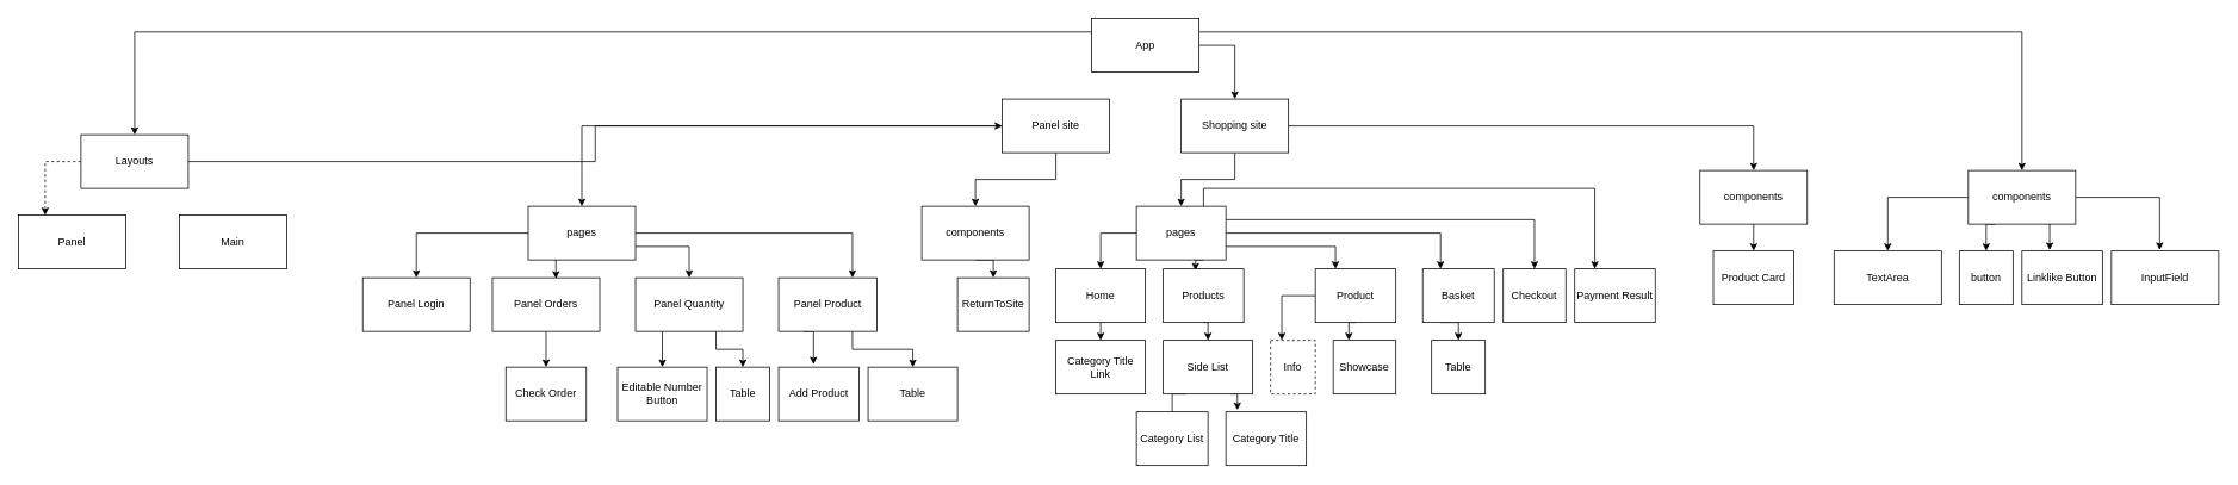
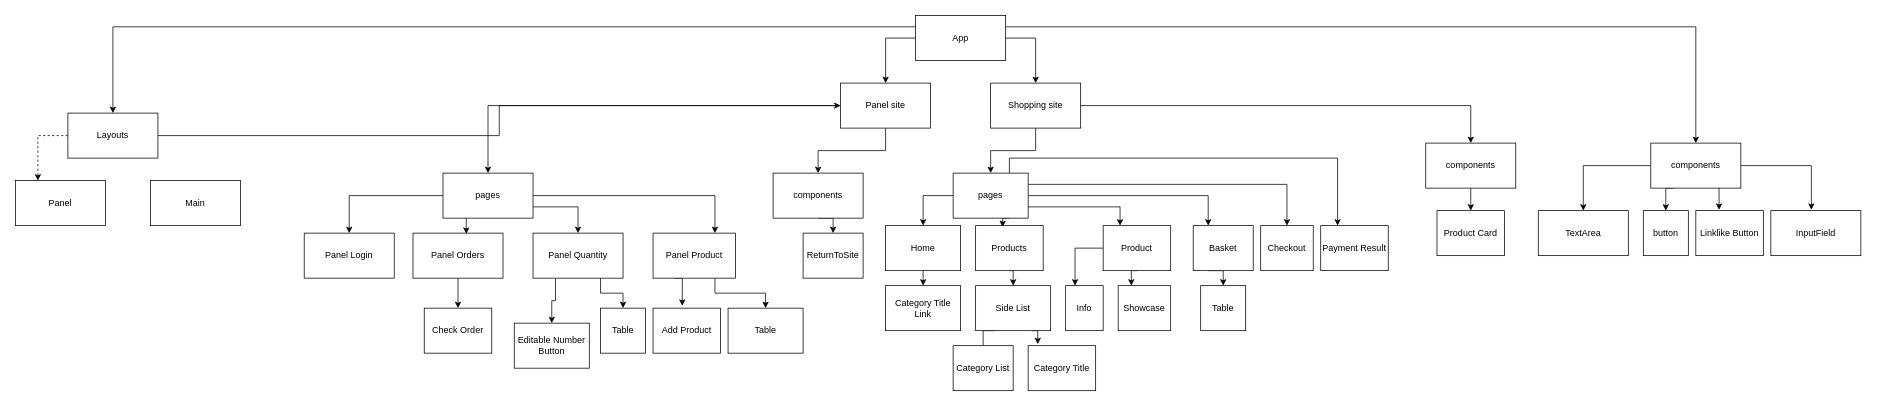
  <mxCell id="0" />
  <mxCell id="1" parent="0" />
  <mxCell id="2" style="edgeStyle=orthogonalEdgeStyle;rounded=0;orthogonalLoop=1;jettySize=auto;html=1;exitX=0.5;exitY=1;exitDx=0;exitDy=0;entryX=0.5;entryY=0;entryDx=0;entryDy=0;" edge="1" parent="1" source="4" target="26"><mxGeometry relative="1" as="geometry" /></mxCell>
  <mxCell id="3" style="edgeStyle=orthogonalEdgeStyle;rounded=0;orthogonalLoop=1;jettySize=auto;html=1;exitX=1;exitY=0.5;exitDx=0;exitDy=0;entryX=0.5;entryY=0;entryDx=0;entryDy=0;" edge="1" parent="1" source="4" target="28"><mxGeometry relative="1" as="geometry" /></mxCell>
  <mxCell id="4" value="Shopping site" style="rounded=0;whiteSpace=wrap;html=1;" vertex="1" parent="1"><mxGeometry x="1320" y="110" width="120" height="60" as="geometry" /></mxCell>
  <mxCell id="5" style="edgeStyle=orthogonalEdgeStyle;rounded=0;orthogonalLoop=1;jettySize=auto;html=1;exitX=0.5;exitY=1;exitDx=0;exitDy=0;entryX=0.5;entryY=0;entryDx=0;entryDy=0;" edge="1" parent="1" source="7" target="14"><mxGeometry relative="1" as="geometry" /></mxCell>
  <mxCell id="6" style="edgeStyle=orthogonalEdgeStyle;rounded=0;orthogonalLoop=1;jettySize=auto;html=1;exitX=0;exitY=0.5;exitDx=0;exitDy=0;" edge="1" parent="1" source="7" target="19"><mxGeometry relative="1" as="geometry" /></mxCell>
  <mxCell id="7" value="Panel site" style="rounded=0;whiteSpace=wrap;html=1;" vertex="1" parent="1"><mxGeometry x="1120" y="110" width="120" height="60" as="geometry" /></mxCell>
  <mxCell id="8" style="edgeStyle=orthogonalEdgeStyle;rounded=0;orthogonalLoop=1;jettySize=auto;html=1;exitX=1;exitY=0.5;exitDx=0;exitDy=0;" edge="1" parent="1" source="12" target="4"><mxGeometry relative="1" as="geometry" /></mxCell>
+ <mxCell id="9" style="edgeStyle=orthogonalEdgeStyle;rounded=0;orthogonalLoop=1;jettySize=auto;html=1;exitX=0;exitY=0.5;exitDx=0;exitDy=0;entryX=0.5;entryY=0;entryDx=0;entryDy=0;" edge="1" parent="1" source="12" target="7"><mxGeometry relative="1" as="geometry" /></mxCell>
  <mxCell id="10" style="edgeStyle=orthogonalEdgeStyle;rounded=0;orthogonalLoop=1;jettySize=auto;html=1;exitX=0;exitY=0.25;exitDx=0;exitDy=0;entryX=0.5;entryY=0;entryDx=0;entryDy=0;" edge="1" parent="1" source="12" target="34"><mxGeometry relative="1" as="geometry" /></mxCell>
  <mxCell id="11" style="edgeStyle=orthogonalEdgeStyle;rounded=0;orthogonalLoop=1;jettySize=auto;html=1;exitX=1;exitY=0.25;exitDx=0;exitDy=0;entryX=0.5;entryY=0;entryDx=0;entryDy=0;" edge="1" parent="1" source="12" target="41"><mxGeometry relative="1" as="geometry" /></mxCell>
  <mxCell id="12" value="&lt;div&gt;App&lt;/div&gt;" style="rounded=0;whiteSpace=wrap;html=1;" vertex="1" parent="1"><mxGeometry x="1220" y="20" width="120" height="60" as="geometry" /></mxCell>
  <mxCell id="13" style="edgeStyle=orthogonalEdgeStyle;rounded=0;orthogonalLoop=1;jettySize=auto;html=1;exitX=0.5;exitY=1;exitDx=0;exitDy=0;entryX=0.5;entryY=0;entryDx=0;entryDy=0;" edge="1" parent="1" source="14" target="64"><mxGeometry relative="1" as="geometry" /></mxCell>
  <mxCell id="14" value="components" style="rounded=0;whiteSpace=wrap;html=1;" vertex="1" parent="1"><mxGeometry x="1030" y="230" width="120" height="60" as="geometry" /></mxCell>
  <mxCell id="15" style="edgeStyle=orthogonalEdgeStyle;rounded=0;orthogonalLoop=1;jettySize=auto;html=1;exitX=1;exitY=0.5;exitDx=0;exitDy=0;entryX=0.75;entryY=0;entryDx=0;entryDy=0;" edge="1" parent="1" source="19" target="67"><mxGeometry relative="1" as="geometry" /></mxCell>
  <mxCell id="16" style="edgeStyle=orthogonalEdgeStyle;rounded=0;orthogonalLoop=1;jettySize=auto;html=1;exitX=1;exitY=0.75;exitDx=0;exitDy=0;entryX=0.5;entryY=0;entryDx=0;entryDy=0;" edge="1" parent="1" source="19" target="72"><mxGeometry relative="1" as="geometry" /></mxCell>
  <mxCell id="17" style="edgeStyle=orthogonalEdgeStyle;rounded=0;orthogonalLoop=1;jettySize=auto;html=1;exitX=0.25;exitY=1;exitDx=0;exitDy=0;entryX=0.592;entryY=0.017;entryDx=0;entryDy=0;entryPerimeter=0;" edge="1" parent="1" source="19" target="75"><mxGeometry relative="1" as="geometry" /></mxCell>
  <mxCell id="18" style="edgeStyle=orthogonalEdgeStyle;rounded=0;orthogonalLoop=1;jettySize=auto;html=1;exitX=0;exitY=0.5;exitDx=0;exitDy=0;entryX=0.5;entryY=0;entryDx=0;entryDy=0;" edge="1" parent="1" source="19" target="78"><mxGeometry relative="1" as="geometry" /></mxCell>
  <mxCell id="19" value="pages" style="rounded=0;whiteSpace=wrap;html=1;" vertex="1" parent="1"><mxGeometry x="590" y="230" width="120" height="60" as="geometry" /></mxCell>
  <mxCell id="20" style="edgeStyle=orthogonalEdgeStyle;rounded=0;orthogonalLoop=1;jettySize=auto;html=1;exitX=0;exitY=0.5;exitDx=0;exitDy=0;entryX=0.5;entryY=0;entryDx=0;entryDy=0;" edge="1" parent="1" source="26" target="30"><mxGeometry relative="1" as="geometry" /></mxCell>
  <mxCell id="21" style="edgeStyle=orthogonalEdgeStyle;rounded=0;orthogonalLoop=1;jettySize=auto;html=1;exitX=0.75;exitY=1;exitDx=0;exitDy=0;entryX=0.4;entryY=0.033;entryDx=0;entryDy=0;entryPerimeter=0;" edge="1" parent="1" source="26" target="43"><mxGeometry relative="1" as="geometry" /></mxCell>
  <mxCell id="22" style="edgeStyle=orthogonalEdgeStyle;rounded=0;orthogonalLoop=1;jettySize=auto;html=1;exitX=1;exitY=0.75;exitDx=0;exitDy=0;entryX=0.25;entryY=0;entryDx=0;entryDy=0;" edge="1" parent="1" source="26" target="52"><mxGeometry relative="1" as="geometry" /></mxCell>
  <mxCell id="23" style="edgeStyle=orthogonalEdgeStyle;rounded=0;orthogonalLoop=1;jettySize=auto;html=1;exitX=1;exitY=0.5;exitDx=0;exitDy=0;entryX=0.25;entryY=0;entryDx=0;entryDy=0;" edge="1" parent="1" source="26" target="56"><mxGeometry relative="1" as="geometry" /></mxCell>
  <mxCell id="24" style="edgeStyle=orthogonalEdgeStyle;rounded=0;orthogonalLoop=1;jettySize=auto;html=1;exitX=1;exitY=0.25;exitDx=0;exitDy=0;entryX=0.5;entryY=0;entryDx=0;entryDy=0;" edge="1" parent="1" source="26" target="62"><mxGeometry relative="1" as="geometry" /></mxCell>
  <mxCell id="25" style="edgeStyle=orthogonalEdgeStyle;rounded=0;orthogonalLoop=1;jettySize=auto;html=1;exitX=0.75;exitY=0;exitDx=0;exitDy=0;entryX=0.25;entryY=0;entryDx=0;entryDy=0;" edge="1" parent="1" source="26" target="63"><mxGeometry relative="1" as="geometry" /></mxCell>
  <mxCell id="26" value="pages" style="rounded=0;whiteSpace=wrap;html=1;" vertex="1" parent="1"><mxGeometry x="1270" y="230" width="100" height="60" as="geometry" /></mxCell>
  <mxCell id="27" style="edgeStyle=orthogonalEdgeStyle;rounded=0;orthogonalLoop=1;jettySize=auto;html=1;exitX=0.5;exitY=1;exitDx=0;exitDy=0;entryX=0.5;entryY=0;entryDx=0;entryDy=0;" edge="1" parent="1" source="28" target="44"><mxGeometry relative="1" as="geometry" /></mxCell>
  <mxCell id="28" value="components" style="rounded=0;whiteSpace=wrap;html=1;" vertex="1" parent="1"><mxGeometry x="1900" y="190" width="120" height="60" as="geometry" /></mxCell>
  <mxCell id="29" style="edgeStyle=orthogonalEdgeStyle;rounded=0;orthogonalLoop=1;jettySize=auto;html=1;exitX=0.5;exitY=1;exitDx=0;exitDy=0;entryX=0.5;entryY=0;entryDx=0;entryDy=0;" edge="1" parent="1" source="30" target="31"><mxGeometry relative="1" as="geometry" /></mxCell>
  <mxCell id="30" value="Home" style="rounded=0;whiteSpace=wrap;html=1;" vertex="1" parent="1"><mxGeometry x="1180" y="300" width="100" height="60" as="geometry" /></mxCell>
  <mxCell id="31" value="Category Title Link" style="rounded=0;whiteSpace=wrap;html=1;" vertex="1" parent="1"><mxGeometry x="1180" y="380" width="100" height="60" as="geometry" /></mxCell>
  <mxCell id="32" style="edgeStyle=orthogonalEdgeStyle;rounded=0;orthogonalLoop=1;jettySize=auto;html=1;exitX=0;exitY=0.5;exitDx=0;exitDy=0;entryX=0.25;entryY=0;entryDx=0;entryDy=0;dashed=1;" edge="1" parent="1" source="34" target="36"><mxGeometry relative="1" as="geometry" /></mxCell>
  <mxCell id="33" style="edgeStyle=orthogonalEdgeStyle;rounded=0;orthogonalLoop=1;jettySize=auto;html=1;exitX=1;exitY=0.5;exitDx=0;exitDy=0;" edge="1" parent="1" source="34" target="7"><mxGeometry relative="1" as="geometry" /></mxCell>
  <mxCell id="34" value="Layouts" style="rounded=0;whiteSpace=wrap;html=1;" vertex="1" parent="1"><mxGeometry x="90" y="150" width="120" height="60" as="geometry" /></mxCell>
  <mxCell id="35" value="Main" style="rounded=0;whiteSpace=wrap;html=1;" vertex="1" parent="1"><mxGeometry x="200" y="240" width="120" height="60" as="geometry" /></mxCell>
  <mxCell id="36" value="Panel" style="rounded=0;whiteSpace=wrap;html=1;" vertex="1" parent="1"><mxGeometry x="20" y="240" width="120" height="60" as="geometry" /></mxCell>
  <mxCell id="37" style="edgeStyle=orthogonalEdgeStyle;rounded=0;orthogonalLoop=1;jettySize=auto;html=1;exitX=0.75;exitY=1;exitDx=0;exitDy=0;entryX=0.344;entryY=-0.017;entryDx=0;entryDy=0;entryPerimeter=0;" edge="1" parent="1" source="41" target="58"><mxGeometry relative="1" as="geometry" /></mxCell>
  <mxCell id="38" style="edgeStyle=orthogonalEdgeStyle;rounded=0;orthogonalLoop=1;jettySize=auto;html=1;exitX=0.25;exitY=1;exitDx=0;exitDy=0;entryX=0.5;entryY=0;entryDx=0;entryDy=0;" edge="1" parent="1" source="41" target="59"><mxGeometry relative="1" as="geometry" /></mxCell>
  <mxCell id="39" style="edgeStyle=orthogonalEdgeStyle;rounded=0;orthogonalLoop=1;jettySize=auto;html=1;exitX=1;exitY=0.5;exitDx=0;exitDy=0;entryX=0.45;entryY=-0.017;entryDx=0;entryDy=0;entryPerimeter=0;" edge="1" parent="1" source="41" target="60"><mxGeometry relative="1" as="geometry" /></mxCell>
  <mxCell id="40" style="edgeStyle=orthogonalEdgeStyle;rounded=0;orthogonalLoop=1;jettySize=auto;html=1;exitX=0;exitY=0.5;exitDx=0;exitDy=0;entryX=0.5;entryY=0;entryDx=0;entryDy=0;" edge="1" parent="1" source="41" target="61"><mxGeometry relative="1" as="geometry" /></mxCell>
  <mxCell id="41" value="components" style="rounded=0;whiteSpace=wrap;html=1;" vertex="1" parent="1"><mxGeometry x="2200" y="190" width="120" height="60" as="geometry" /></mxCell>
  <mxCell id="42" style="edgeStyle=orthogonalEdgeStyle;rounded=0;orthogonalLoop=1;jettySize=auto;html=1;exitX=0.5;exitY=1;exitDx=0;exitDy=0;entryX=0.5;entryY=0;entryDx=0;entryDy=0;" edge="1" parent="1" source="43" target="47"><mxGeometry relative="1" as="geometry" /></mxCell>
  <mxCell id="43" value="Products" style="rounded=0;whiteSpace=wrap;html=1;" vertex="1" parent="1"><mxGeometry x="1300" y="300" width="90" height="60" as="geometry" /></mxCell>
  <mxCell id="44" value="Product Card" style="rounded=0;whiteSpace=wrap;html=1;" vertex="1" parent="1"><mxGeometry x="1915" y="280" width="90" height="60" as="geometry" /></mxCell>
  <mxCell id="45" style="edgeStyle=orthogonalEdgeStyle;rounded=0;orthogonalLoop=1;jettySize=auto;html=1;exitX=0.75;exitY=1;exitDx=0;exitDy=0;entryX=0.142;entryY=-0.033;entryDx=0;entryDy=0;entryPerimeter=0;" edge="1" parent="1" source="47" target="48"><mxGeometry relative="1" as="geometry" /></mxCell>
  <mxCell id="46" style="edgeStyle=orthogonalEdgeStyle;rounded=0;orthogonalLoop=1;jettySize=auto;html=1;exitX=0.25;exitY=1;exitDx=0;exitDy=0;entryX=0.5;entryY=0;entryDx=0;entryDy=0;endArrow=none;" edge="1" parent="1" source="47" target="49"><mxGeometry relative="1" as="geometry" /></mxCell>
  <mxCell id="47" value="Side List" style="rounded=0;whiteSpace=wrap;html=1;" vertex="1" parent="1"><mxGeometry x="1300" y="380" width="100" height="60" as="geometry" /></mxCell>
  <mxCell id="48" value="Category Title" style="rounded=0;whiteSpace=wrap;html=1;" vertex="1" parent="1"><mxGeometry x="1370" y="460" width="90" height="60" as="geometry" /></mxCell>
  <mxCell id="49" value="Category List" style="rounded=0;whiteSpace=wrap;html=1;" vertex="1" parent="1"><mxGeometry x="1270" y="460" width="80" height="60" as="geometry" /></mxCell>
  <mxCell id="50" style="edgeStyle=orthogonalEdgeStyle;rounded=0;orthogonalLoop=1;jettySize=auto;html=1;exitX=0;exitY=0.5;exitDx=0;exitDy=0;entryX=0.25;entryY=0;entryDx=0;entryDy=0;" edge="1" parent="1" source="52" target="53"><mxGeometry relative="1" as="geometry" /></mxCell>
  <mxCell id="51" style="edgeStyle=orthogonalEdgeStyle;rounded=0;orthogonalLoop=1;jettySize=auto;html=1;exitX=0.5;exitY=1;exitDx=0;exitDy=0;entryX=0.25;entryY=0;entryDx=0;entryDy=0;" edge="1" parent="1" source="52" target="54"><mxGeometry relative="1" as="geometry" /></mxCell>
  <mxCell id="52" value="Product" style="rounded=0;whiteSpace=wrap;html=1;" vertex="1" parent="1"><mxGeometry x="1470" y="300" width="90" height="60" as="geometry" /></mxCell>
- <mxCell id="53" value="Info" style="rounded=0;whiteSpace=wrap;html=1;dashed=1;" vertex="1" parent="1"><mxGeometry x="1420" y="380" width="50" height="60" as="geometry" /></mxCell>
+ <mxCell id="53" value="Info" style="rounded=0;whiteSpace=wrap;html=1;" vertex="1" parent="1"><mxGeometry x="1420" y="380" width="50" height="60" as="geometry" /></mxCell>
  <mxCell id="54" value="Showcase" style="rounded=0;whiteSpace=wrap;html=1;" vertex="1" parent="1"><mxGeometry x="1490" y="380" width="70" height="60" as="geometry" /></mxCell>
  <mxCell id="55" style="edgeStyle=orthogonalEdgeStyle;rounded=0;orthogonalLoop=1;jettySize=auto;html=1;exitX=0.25;exitY=1;exitDx=0;exitDy=0;entryX=0.5;entryY=0;entryDx=0;entryDy=0;" edge="1" parent="1" source="56" target="57"><mxGeometry relative="1" as="geometry" /></mxCell>
  <mxCell id="56" value="Basket" style="rounded=0;whiteSpace=wrap;html=1;" vertex="1" parent="1"><mxGeometry x="1590" y="300" width="80" height="60" as="geometry" /></mxCell>
  <mxCell id="57" value="Table" style="rounded=0;whiteSpace=wrap;html=1;" vertex="1" parent="1"><mxGeometry x="1600" y="380" width="60" height="60" as="geometry" /></mxCell>
  <mxCell id="58" value="Linklike Button" style="rounded=0;whiteSpace=wrap;html=1;" vertex="1" parent="1"><mxGeometry x="2260" y="280" width="90" height="60" as="geometry" /></mxCell>
  <mxCell id="59" value="button" style="rounded=0;whiteSpace=wrap;html=1;" vertex="1" parent="1"><mxGeometry x="2190" y="280" width="60" height="60" as="geometry" /></mxCell>
  <mxCell id="60" value="InputField" style="rounded=0;whiteSpace=wrap;html=1;" vertex="1" parent="1"><mxGeometry x="2360" y="280" width="120" height="60" as="geometry" /></mxCell>
  <mxCell id="61" value="TextArea" style="rounded=0;whiteSpace=wrap;html=1;" vertex="1" parent="1"><mxGeometry x="2050" y="280" width="120" height="60" as="geometry" /></mxCell>
  <mxCell id="62" value="Checkout" style="rounded=0;whiteSpace=wrap;html=1;" vertex="1" parent="1"><mxGeometry x="1680" y="300" width="70" height="60" as="geometry" /></mxCell>
  <mxCell id="63" value="Payment Result" style="rounded=0;whiteSpace=wrap;html=1;" vertex="1" parent="1"><mxGeometry x="1760" y="300" width="90" height="60" as="geometry" /></mxCell>
  <mxCell id="64" value="ReturnToSite" style="rounded=0;whiteSpace=wrap;html=1;" vertex="1" parent="1"><mxGeometry x="1070" y="310" width="80" height="60" as="geometry" /></mxCell>
  <mxCell id="65" style="edgeStyle=orthogonalEdgeStyle;rounded=0;orthogonalLoop=1;jettySize=auto;html=1;exitX=0.75;exitY=1;exitDx=0;exitDy=0;entryX=0.5;entryY=0;entryDx=0;entryDy=0;" edge="1" parent="1" source="67" target="68"><mxGeometry relative="1" as="geometry" /></mxCell>
  <mxCell id="66" style="edgeStyle=orthogonalEdgeStyle;rounded=0;orthogonalLoop=1;jettySize=auto;html=1;exitX=0.25;exitY=1;exitDx=0;exitDy=0;entryX=0.433;entryY=-0.05;entryDx=0;entryDy=0;entryPerimeter=0;" edge="1" parent="1" source="67" target="69"><mxGeometry relative="1" as="geometry" /></mxCell>
  <mxCell id="67" value="Panel Product" style="rounded=0;whiteSpace=wrap;html=1;" vertex="1" parent="1"><mxGeometry x="870" y="310" width="110" height="60" as="geometry" /></mxCell>
  <mxCell id="68" value="Table" style="rounded=0;whiteSpace=wrap;html=1;" vertex="1" parent="1"><mxGeometry x="970" y="410" width="100" height="60" as="geometry" /></mxCell>
  <mxCell id="69" value="Add Product" style="rounded=0;whiteSpace=wrap;html=1;" vertex="1" parent="1"><mxGeometry x="870" y="410" width="90" height="60" as="geometry" /></mxCell>
  <mxCell id="70" style="edgeStyle=orthogonalEdgeStyle;rounded=0;orthogonalLoop=1;jettySize=auto;html=1;exitX=0.75;exitY=1;exitDx=0;exitDy=0;" edge="1" parent="1" source="72" target="73"><mxGeometry relative="1" as="geometry" /></mxCell>
  <mxCell id="71" style="edgeStyle=orthogonalEdgeStyle;rounded=0;orthogonalLoop=1;jettySize=auto;html=1;exitX=0.25;exitY=1;exitDx=0;exitDy=0;entryX=0.5;entryY=0;entryDx=0;entryDy=0;" edge="1" parent="1" source="72" target="76"><mxGeometry relative="1" as="geometry" /></mxCell>
  <mxCell id="72" value="Panel Quantity" style="rounded=0;whiteSpace=wrap;html=1;" vertex="1" parent="1"><mxGeometry x="710" y="310" width="120" height="60" as="geometry" /></mxCell>
  <mxCell id="73" value="Table" style="rounded=0;whiteSpace=wrap;html=1;" vertex="1" parent="1"><mxGeometry x="800" y="410" width="60" height="60" as="geometry" /></mxCell>
  <mxCell id="74" style="edgeStyle=orthogonalEdgeStyle;rounded=0;orthogonalLoop=1;jettySize=auto;html=1;exitX=0.5;exitY=1;exitDx=0;exitDy=0;entryX=0.5;entryY=0;entryDx=0;entryDy=0;" edge="1" parent="1" source="75" target="77"><mxGeometry relative="1" as="geometry" /></mxCell>
  <mxCell id="75" value="Panel Orders" style="rounded=0;whiteSpace=wrap;html=1;" vertex="1" parent="1"><mxGeometry x="550" y="310" width="120" height="60" as="geometry" /></mxCell>
- <mxCell id="76" value="Editable Number Button" style="rounded=0;whiteSpace=wrap;html=1;" vertex="1" parent="1"><mxGeometry x="690" y="410" width="100" height="60" as="geometry" /></mxCell>
+ <mxCell id="76" value="Editable Number Button" style="rounded=0;whiteSpace=wrap;html=1;" vertex="1" parent="1"><mxGeometry x="685" y="430" width="100" height="60" as="geometry" /></mxCell>
  <mxCell id="77" value="Check Order" style="rounded=0;whiteSpace=wrap;html=1;" vertex="1" parent="1"><mxGeometry x="565" y="410" width="90" height="60" as="geometry" /></mxCell>
  <mxCell id="78" value="Panel Login" style="rounded=0;whiteSpace=wrap;html=1;" vertex="1" parent="1"><mxGeometry x="405" y="310" width="120" height="60" as="geometry" /></mxCell>
